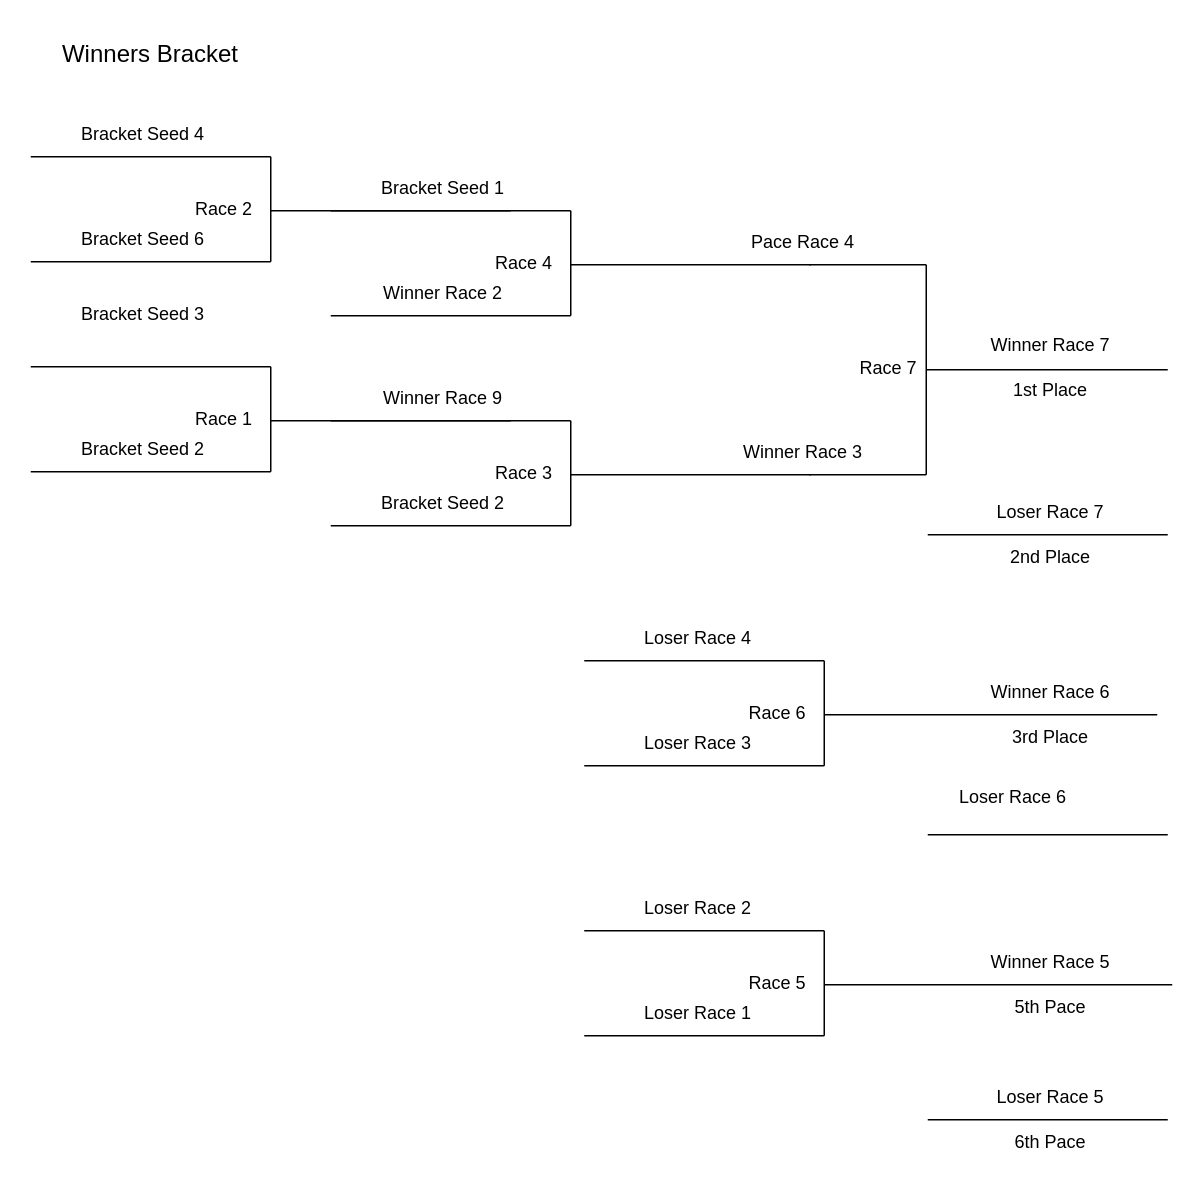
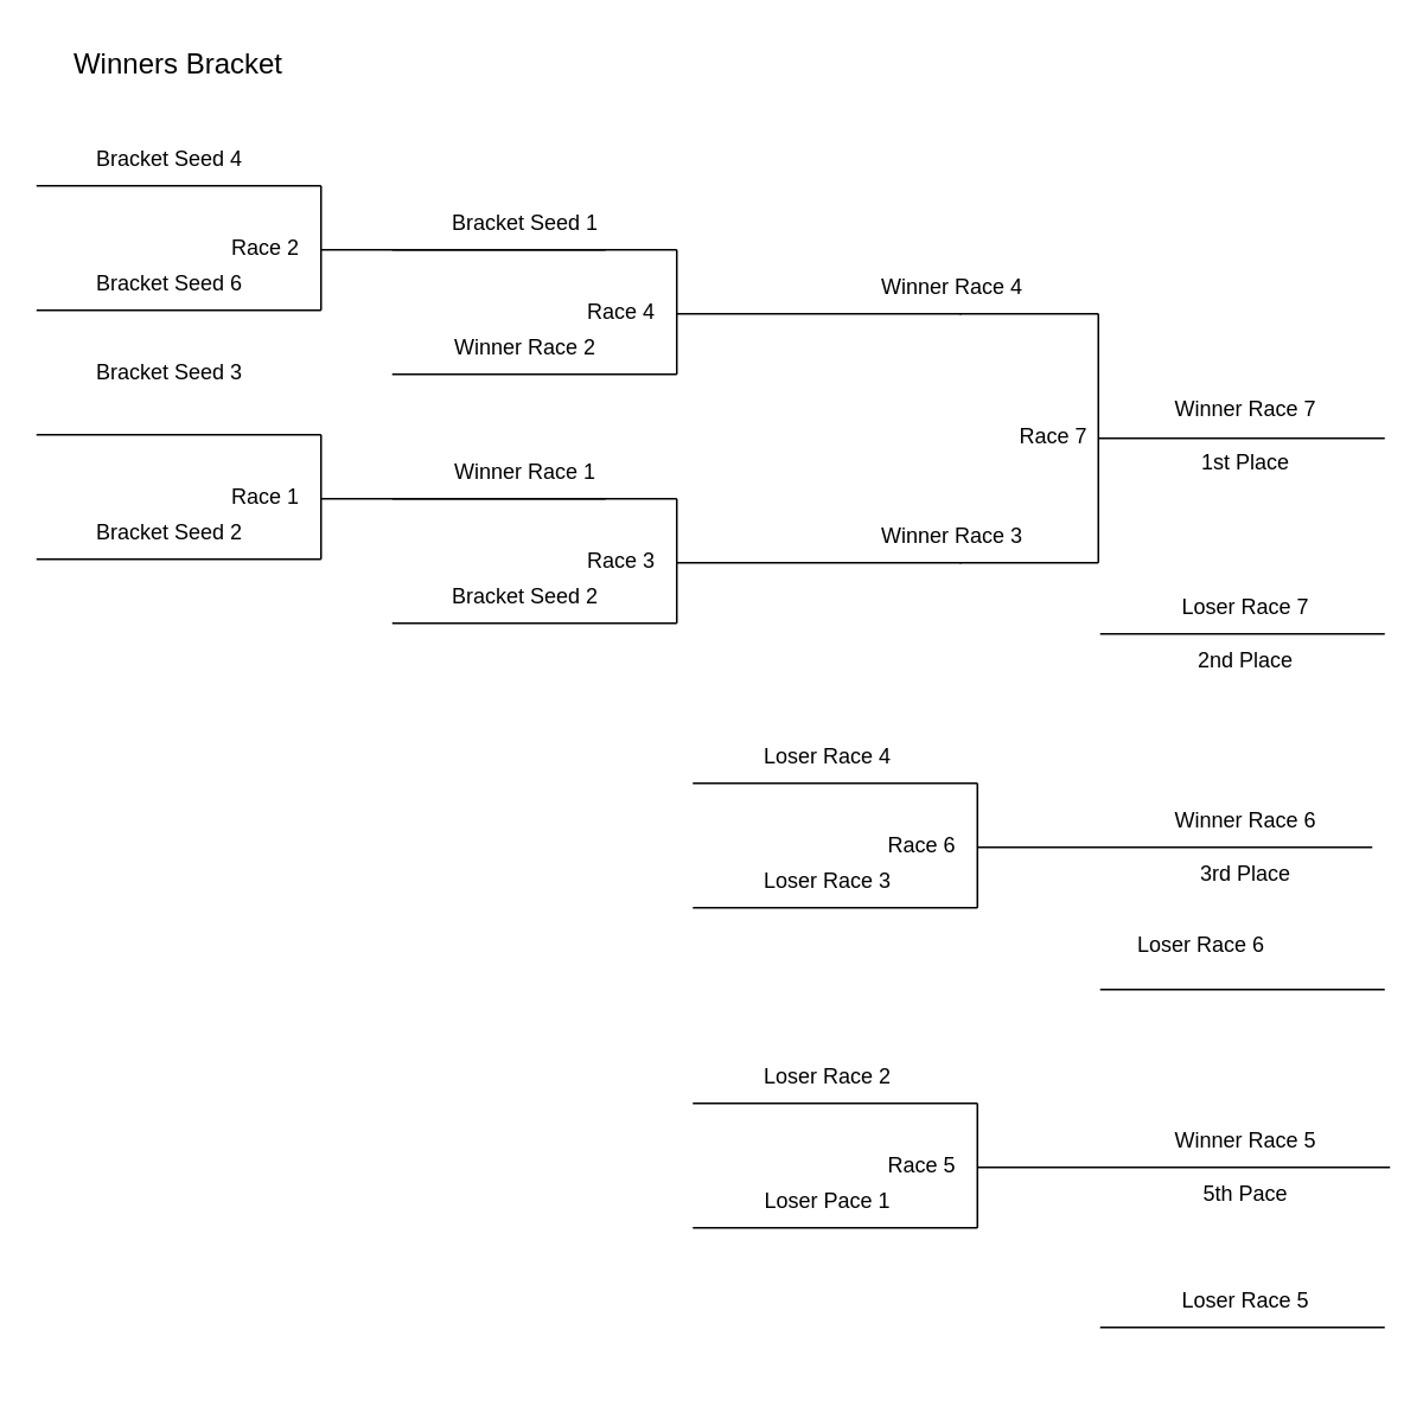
  <mxCell id="0" />
  <mxCell id="1" parent="0" />
  <mxCell id="2" value="&lt;font style=&quot;font-size: 16px;&quot;&gt;Winners Bracket&lt;/font&gt;" style="text;html=1;align=center;verticalAlign=middle;whiteSpace=wrap;rounded=0;" parent="1" vertex="1"><mxGeometry x="40" y="20" width="120" height="30" as="geometry" /></mxCell>
  <mxCell id="3" value="" style="group" parent="1" vertex="1" connectable="0"><mxGeometry x="220" y="140" width="320" height="70" as="geometry" /></mxCell>
  <mxCell id="4" value="" style="endArrow=none;html=1;rounded=0;" parent="3" edge="1"><mxGeometry width="50" height="50" relative="1" as="geometry"><mxPoint as="sourcePoint" /><mxPoint x="160" as="targetPoint" /></mxGeometry></mxCell>
  <mxCell id="5" value="" style="endArrow=none;html=1;rounded=0;" parent="3" edge="1"><mxGeometry width="50" height="50" relative="1" as="geometry"><mxPoint y="70" as="sourcePoint" /><mxPoint x="160" y="70" as="targetPoint" /></mxGeometry></mxCell>
  <mxCell id="6" value="" style="endArrow=none;html=1;rounded=0;" parent="3" edge="1"><mxGeometry width="50" height="50" relative="1" as="geometry"><mxPoint x="160" y="70" as="sourcePoint" /><mxPoint x="160" as="targetPoint" /></mxGeometry></mxCell>
  <mxCell id="7" value="Race 4" style="text;html=1;align=right;verticalAlign=middle;whiteSpace=wrap;rounded=0;" parent="3" vertex="1"><mxGeometry x="60" y="20" width="90" height="30" as="geometry" /></mxCell>
  <mxCell id="8" value="" style="endArrow=none;html=1;rounded=0;" parent="3" edge="1"><mxGeometry width="50" height="50" relative="1" as="geometry"><mxPoint x="160" y="36" as="sourcePoint" /><mxPoint x="320" y="36" as="targetPoint" /></mxGeometry></mxCell>
  <mxCell id="9" value="" style="group" parent="1" vertex="1" connectable="0"><mxGeometry x="220" y="280" width="320" height="70" as="geometry" /></mxCell>
  <mxCell id="10" value="" style="endArrow=none;html=1;rounded=0;" parent="9" edge="1"><mxGeometry width="50" height="50" relative="1" as="geometry"><mxPoint as="sourcePoint" /><mxPoint x="160" as="targetPoint" /></mxGeometry></mxCell>
  <mxCell id="11" value="" style="endArrow=none;html=1;rounded=0;" parent="9" edge="1"><mxGeometry width="50" height="50" relative="1" as="geometry"><mxPoint y="70" as="sourcePoint" /><mxPoint x="160" y="70" as="targetPoint" /></mxGeometry></mxCell>
  <mxCell id="12" value="" style="endArrow=none;html=1;rounded=0;" parent="9" edge="1"><mxGeometry width="50" height="50" relative="1" as="geometry"><mxPoint x="160" y="70" as="sourcePoint" /><mxPoint x="160" as="targetPoint" /></mxGeometry></mxCell>
  <mxCell id="13" value="Race 3" style="text;html=1;align=right;verticalAlign=middle;whiteSpace=wrap;rounded=0;" parent="9" vertex="1"><mxGeometry x="60" y="20" width="90" height="30" as="geometry" /></mxCell>
  <mxCell id="14" value="" style="endArrow=none;html=1;rounded=0;" parent="9" edge="1"><mxGeometry width="50" height="50" relative="1" as="geometry"><mxPoint x="160" y="36" as="sourcePoint" /><mxPoint x="320" y="36" as="targetPoint" /></mxGeometry></mxCell>
  <mxCell id="15" value="" style="group" parent="1" vertex="1" connectable="0"><mxGeometry x="389" y="620" width="320" height="70" as="geometry" /></mxCell>
  <mxCell id="16" value="" style="endArrow=none;html=1;rounded=0;" parent="15" edge="1"><mxGeometry width="50" height="50" relative="1" as="geometry"><mxPoint as="sourcePoint" /><mxPoint x="160" as="targetPoint" /></mxGeometry></mxCell>
  <mxCell id="17" value="" style="endArrow=none;html=1;rounded=0;" parent="15" edge="1"><mxGeometry width="50" height="50" relative="1" as="geometry"><mxPoint y="70" as="sourcePoint" /><mxPoint x="160" y="70" as="targetPoint" /></mxGeometry></mxCell>
  <mxCell id="18" value="" style="endArrow=none;html=1;rounded=0;" parent="15" edge="1"><mxGeometry width="50" height="50" relative="1" as="geometry"><mxPoint x="160" y="70" as="sourcePoint" /><mxPoint x="160" as="targetPoint" /></mxGeometry></mxCell>
  <mxCell id="19" value="Race 5" style="text;html=1;align=right;verticalAlign=middle;whiteSpace=wrap;rounded=0;" parent="15" vertex="1"><mxGeometry x="60" y="20" width="90" height="30" as="geometry" /></mxCell>
  <mxCell id="20" value="" style="endArrow=none;html=1;rounded=0;" parent="15" edge="1"><mxGeometry width="50" height="50" relative="1" as="geometry"><mxPoint x="160" y="36" as="sourcePoint" /><mxPoint x="392" y="36" as="targetPoint" /></mxGeometry></mxCell>
  <mxCell id="21" value="Race 7" style="text;html=1;align=right;verticalAlign=middle;whiteSpace=wrap;rounded=0;" parent="1" vertex="1"><mxGeometry x="523" y="230" width="90" height="30" as="geometry" /></mxCell>
  <mxCell id="22" value="" style="endArrow=none;html=1;rounded=0;" parent="1" edge="1"><mxGeometry width="50" height="50" relative="1" as="geometry"><mxPoint x="617" y="316" as="sourcePoint" /><mxPoint x="617" y="176" as="targetPoint" /></mxGeometry></mxCell>
  <mxCell id="23" value="" style="endArrow=none;html=1;rounded=0;" parent="1" edge="1"><mxGeometry width="50" height="50" relative="1" as="geometry"><mxPoint x="617" y="246" as="sourcePoint" /><mxPoint x="778" y="246" as="targetPoint" /></mxGeometry></mxCell>
  <mxCell id="24" value="" style="endArrow=none;html=1;rounded=0;" parent="1" edge="1"><mxGeometry width="50" height="50" relative="1" as="geometry"><mxPoint x="618" y="356" as="sourcePoint" /><mxPoint x="778" y="356" as="targetPoint" /></mxGeometry></mxCell>
  <mxCell id="25" value="1st Place" style="text;html=1;align=center;verticalAlign=middle;whiteSpace=wrap;rounded=0;" parent="1" vertex="1"><mxGeometry x="655" y="245" width="90" height="30" as="geometry" /></mxCell>
  <mxCell id="26" value="2nd Place" style="text;html=1;align=center;verticalAlign=middle;whiteSpace=wrap;rounded=0;" parent="1" vertex="1"><mxGeometry x="655" y="356" width="90" height="30" as="geometry" /></mxCell>
  <mxCell id="27" value="Winner Race 7" style="text;html=1;align=center;verticalAlign=middle;whiteSpace=wrap;rounded=0;" parent="1" vertex="1"><mxGeometry x="655" y="215" width="90" height="30" as="geometry" /></mxCell>
  <mxCell id="28" value="Loser Race 7" style="text;html=1;align=center;verticalAlign=middle;whiteSpace=wrap;rounded=0;" parent="1" vertex="1"><mxGeometry x="655" y="326" width="90" height="30" as="geometry" /></mxCell>
  <mxCell id="29" value="Loser Race 6" style="text;html=1;align=center;verticalAlign=middle;whiteSpace=wrap;rounded=0;" parent="1" vertex="1"><mxGeometry x="630" y="516" width="90" height="30" as="geometry" /></mxCell>
- <mxCell id="30" value="Pace Race 4" style="text;html=1;align=center;verticalAlign=middle;whiteSpace=wrap;rounded=0;" parent="1" vertex="1"><mxGeometry x="490" y="146" width="90" height="30" as="geometry" /></mxCell>
+ <mxCell id="30" value="Winner Race 4" style="text;html=1;align=center;verticalAlign=middle;whiteSpace=wrap;rounded=0;" parent="1" vertex="1"><mxGeometry x="490" y="146" width="90" height="30" as="geometry" /></mxCell>
  <mxCell id="31" value="Winner Race 3" style="text;html=1;align=center;verticalAlign=middle;whiteSpace=wrap;rounded=0;" parent="1" vertex="1"><mxGeometry x="490" y="286" width="90" height="30" as="geometry" /></mxCell>
  <mxCell id="32" value="Loser Race 2" style="text;html=1;align=center;verticalAlign=middle;whiteSpace=wrap;rounded=0;" parent="1" vertex="1"><mxGeometry x="420" y="590" width="90" height="30" as="geometry" /></mxCell>
- <mxCell id="33" value="Loser Race 1" style="text;html=1;align=center;verticalAlign=middle;whiteSpace=wrap;rounded=0;" parent="1" vertex="1"><mxGeometry x="420" y="660" width="90" height="30" as="geometry" /></mxCell>
+ <mxCell id="33" value="Loser Pace 1" style="text;html=1;align=center;verticalAlign=middle;whiteSpace=wrap;rounded=0;" parent="1" vertex="1"><mxGeometry x="420" y="660" width="90" height="30" as="geometry" /></mxCell>
  <mxCell id="34" value="Bracket Seed 1" style="text;html=1;align=center;verticalAlign=middle;whiteSpace=wrap;rounded=0;" parent="1" vertex="1"><mxGeometry x="250" y="110" width="90" height="30" as="geometry" /></mxCell>
  <mxCell id="35" value="Winner Race 2" style="text;html=1;align=center;verticalAlign=middle;whiteSpace=wrap;rounded=0;" parent="1" vertex="1"><mxGeometry x="250" y="180" width="90" height="30" as="geometry" /></mxCell>
- <mxCell id="36" value="Winner Race 9" style="text;html=1;align=center;verticalAlign=middle;whiteSpace=wrap;rounded=0;" parent="1" vertex="1"><mxGeometry x="250" y="250" width="90" height="30" as="geometry" /></mxCell>
+ <mxCell id="36" value="Winner Race 1" style="text;html=1;align=center;verticalAlign=middle;whiteSpace=wrap;rounded=0;" parent="1" vertex="1"><mxGeometry x="250" y="250" width="90" height="30" as="geometry" /></mxCell>
  <mxCell id="37" value="Bracket Seed 2" style="text;html=1;align=center;verticalAlign=middle;whiteSpace=wrap;rounded=0;" parent="1" vertex="1"><mxGeometry x="250" y="320" width="90" height="30" as="geometry" /></mxCell>
  <mxCell id="38" value="" style="group" parent="1" vertex="1" connectable="0"><mxGeometry x="20" y="244" width="320" height="70" as="geometry" /></mxCell>
  <mxCell id="39" value="" style="endArrow=none;html=1;rounded=0;" parent="38" edge="1"><mxGeometry width="50" height="50" relative="1" as="geometry"><mxPoint as="sourcePoint" /><mxPoint x="160" as="targetPoint" /></mxGeometry></mxCell>
  <mxCell id="40" value="" style="endArrow=none;html=1;rounded=0;" parent="38" edge="1"><mxGeometry width="50" height="50" relative="1" as="geometry"><mxPoint y="70" as="sourcePoint" /><mxPoint x="160" y="70" as="targetPoint" /></mxGeometry></mxCell>
  <mxCell id="41" value="" style="endArrow=none;html=1;rounded=0;" parent="38" edge="1"><mxGeometry width="50" height="50" relative="1" as="geometry"><mxPoint x="160" y="70" as="sourcePoint" /><mxPoint x="160" as="targetPoint" /></mxGeometry></mxCell>
  <mxCell id="42" value="Race 1" style="text;html=1;align=right;verticalAlign=middle;whiteSpace=wrap;rounded=0;" parent="38" vertex="1"><mxGeometry x="60" y="20" width="90" height="30" as="geometry" /></mxCell>
  <mxCell id="43" value="" style="endArrow=none;html=1;rounded=0;" parent="38" edge="1"><mxGeometry width="50" height="50" relative="1" as="geometry"><mxPoint x="160" y="36" as="sourcePoint" /><mxPoint x="320" y="36" as="targetPoint" /></mxGeometry></mxCell>
  <mxCell id="44" value="Winner Race 5" style="text;html=1;align=center;verticalAlign=middle;whiteSpace=wrap;rounded=0;" parent="1" vertex="1"><mxGeometry x="655" y="626" width="90" height="30" as="geometry" /></mxCell>
  <mxCell id="45" value="Bracket Seed 3" style="text;html=1;align=center;verticalAlign=middle;whiteSpace=wrap;rounded=0;" parent="1" vertex="1"><mxGeometry x="50" y="194" width="90" height="30" as="geometry" /></mxCell>
  <mxCell id="46" value="Bracket Seed 2" style="text;html=1;align=center;verticalAlign=middle;whiteSpace=wrap;rounded=0;" parent="1" vertex="1"><mxGeometry x="50" y="284" width="90" height="30" as="geometry" /></mxCell>
  <mxCell id="47" value="" style="endArrow=none;html=1;rounded=0;" parent="1" edge="1"><mxGeometry width="50" height="50" relative="1" as="geometry"><mxPoint x="539" y="176" as="sourcePoint" /><mxPoint x="617" y="176" as="targetPoint" /></mxGeometry></mxCell>
  <mxCell id="48" value="" style="endArrow=none;html=1;rounded=0;" parent="1" edge="1"><mxGeometry width="50" height="50" relative="1" as="geometry"><mxPoint x="539" y="316" as="sourcePoint" /><mxPoint x="617" y="316" as="targetPoint" /></mxGeometry></mxCell>
  <mxCell id="49" value="" style="endArrow=none;html=1;rounded=0;" parent="1" edge="1"><mxGeometry width="50" height="50" relative="1" as="geometry"><mxPoint x="618" y="556" as="sourcePoint" /><mxPoint x="778" y="556" as="targetPoint" /></mxGeometry></mxCell>
  <mxCell id="50" value="" style="group" vertex="1" connectable="0" parent="1"><mxGeometry x="20" y="104" width="320" height="70" as="geometry" /></mxCell>
  <mxCell id="51" value="" style="endArrow=none;html=1;rounded=0;" edge="1" parent="50"><mxGeometry width="50" height="50" relative="1" as="geometry"><mxPoint as="sourcePoint" /><mxPoint x="160" as="targetPoint" /></mxGeometry></mxCell>
  <mxCell id="52" value="" style="endArrow=none;html=1;rounded=0;" edge="1" parent="50"><mxGeometry width="50" height="50" relative="1" as="geometry"><mxPoint y="70" as="sourcePoint" /><mxPoint x="160" y="70" as="targetPoint" /></mxGeometry></mxCell>
  <mxCell id="53" value="" style="endArrow=none;html=1;rounded=0;" edge="1" parent="50"><mxGeometry width="50" height="50" relative="1" as="geometry"><mxPoint x="160" y="70" as="sourcePoint" /><mxPoint x="160" as="targetPoint" /></mxGeometry></mxCell>
  <mxCell id="54" value="Race 2" style="text;html=1;align=right;verticalAlign=middle;whiteSpace=wrap;rounded=0;" vertex="1" parent="50"><mxGeometry x="60" y="20" width="90" height="30" as="geometry" /></mxCell>
  <mxCell id="55" value="" style="endArrow=none;html=1;rounded=0;" edge="1" parent="50"><mxGeometry width="50" height="50" relative="1" as="geometry"><mxPoint x="160" y="36" as="sourcePoint" /><mxPoint x="320" y="36" as="targetPoint" /></mxGeometry></mxCell>
  <mxCell id="56" value="" style="group" vertex="1" connectable="0" parent="1"><mxGeometry x="389" y="440" width="320" height="70" as="geometry" /></mxCell>
  <mxCell id="57" value="" style="endArrow=none;html=1;rounded=0;" edge="1" parent="56"><mxGeometry width="50" height="50" relative="1" as="geometry"><mxPoint as="sourcePoint" /><mxPoint x="160" as="targetPoint" /></mxGeometry></mxCell>
  <mxCell id="58" value="" style="endArrow=none;html=1;rounded=0;" edge="1" parent="56"><mxGeometry width="50" height="50" relative="1" as="geometry"><mxPoint y="70" as="sourcePoint" /><mxPoint x="160" y="70" as="targetPoint" /></mxGeometry></mxCell>
  <mxCell id="59" value="" style="endArrow=none;html=1;rounded=0;" edge="1" parent="56"><mxGeometry width="50" height="50" relative="1" as="geometry"><mxPoint x="160" y="70" as="sourcePoint" /><mxPoint x="160" as="targetPoint" /></mxGeometry></mxCell>
  <mxCell id="60" value="Race 6" style="text;html=1;align=right;verticalAlign=middle;whiteSpace=wrap;rounded=0;" vertex="1" parent="56"><mxGeometry x="60" y="20" width="90" height="30" as="geometry" /></mxCell>
  <mxCell id="61" value="" style="endArrow=none;html=1;rounded=0;" edge="1" parent="56"><mxGeometry width="50" height="50" relative="1" as="geometry"><mxPoint x="160" y="36" as="sourcePoint" /><mxPoint x="382" y="36" as="targetPoint" /></mxGeometry></mxCell>
  <mxCell id="62" value="Loser Race 4" style="text;html=1;align=center;verticalAlign=middle;whiteSpace=wrap;rounded=0;" vertex="1" parent="1"><mxGeometry x="420" y="410" width="90" height="30" as="geometry" /></mxCell>
  <mxCell id="63" value="Loser Race 3" style="text;html=1;align=center;verticalAlign=middle;whiteSpace=wrap;rounded=0;" vertex="1" parent="1"><mxGeometry x="420" y="480" width="90" height="30" as="geometry" /></mxCell>
  <mxCell id="64" value="Winner Race 6" style="text;html=1;align=center;verticalAlign=middle;whiteSpace=wrap;rounded=0;" vertex="1" parent="1"><mxGeometry x="655" y="446" width="90" height="30" as="geometry" /></mxCell>
  <mxCell id="65" value="Bracket Seed 4" style="text;html=1;align=center;verticalAlign=middle;whiteSpace=wrap;rounded=0;" vertex="1" parent="1"><mxGeometry x="50" y="74" width="90" height="30" as="geometry" /></mxCell>
  <mxCell id="66" value="Bracket Seed 6" style="text;html=1;align=center;verticalAlign=middle;whiteSpace=wrap;rounded=0;" vertex="1" parent="1"><mxGeometry x="50" y="144" width="90" height="30" as="geometry" /></mxCell>
  <mxCell id="67" value="3rd Place" style="text;html=1;align=center;verticalAlign=middle;whiteSpace=wrap;rounded=0;" vertex="1" parent="1"><mxGeometry x="655" y="476" width="90" height="30" as="geometry" /></mxCell>
  <mxCell id="68" value="5th Pace" style="text;html=1;align=center;verticalAlign=middle;whiteSpace=wrap;rounded=0;" vertex="1" parent="1"><mxGeometry x="655" y="656" width="90" height="30" as="geometry" /></mxCell>
- <mxCell id="69" value="6th Pace" style="text;html=1;align=center;verticalAlign=middle;whiteSpace=wrap;rounded=0;" vertex="1" parent="1"><mxGeometry x="655" y="746" width="90" height="30" as="geometry" /></mxCell>
  <mxCell id="70" value="Loser Race 5" style="text;html=1;align=center;verticalAlign=middle;whiteSpace=wrap;rounded=0;" vertex="1" parent="1"><mxGeometry x="655" y="716" width="90" height="30" as="geometry" /></mxCell>
  <mxCell id="71" value="" style="endArrow=none;html=1;rounded=0;" edge="1" parent="1"><mxGeometry width="50" height="50" relative="1" as="geometry"><mxPoint x="618" y="746" as="sourcePoint" /><mxPoint x="778" y="746" as="targetPoint" /></mxGeometry></mxCell>
